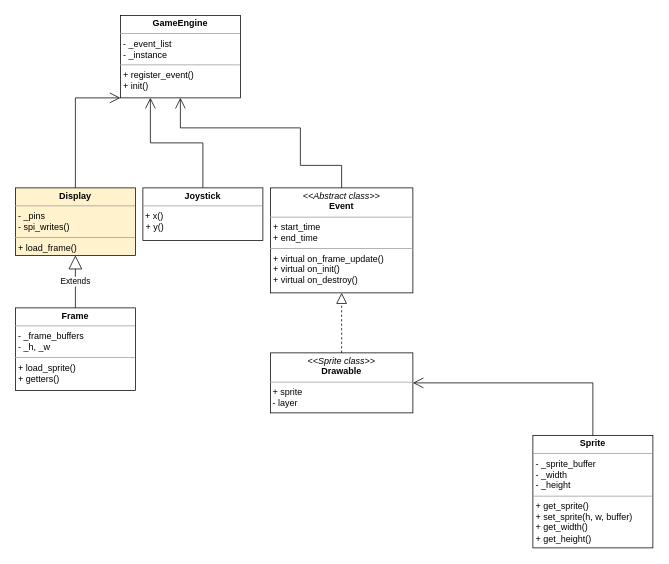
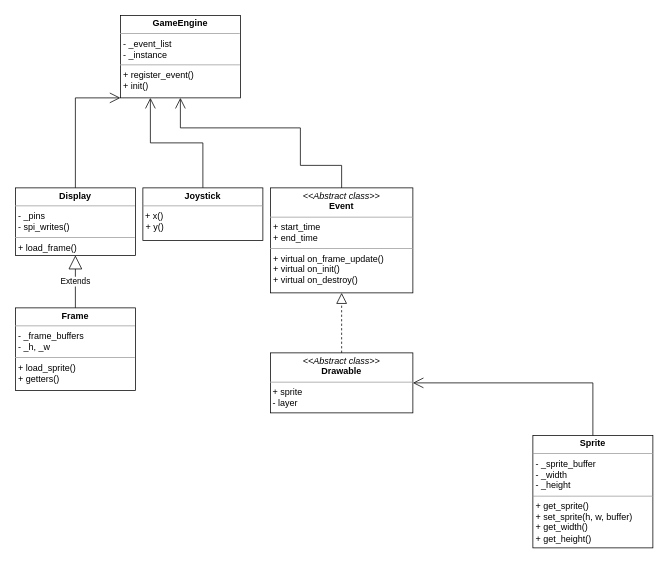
  <mxCell id="0" />
  <mxCell id="1" parent="0" />
  <mxCell id="2" value="&lt;p style=&quot;margin:0px;margin-top:4px;text-align:center;&quot;&gt;&lt;b&gt;GameEngine&lt;/b&gt;&lt;/p&gt;&lt;hr size=&quot;1&quot;&gt;&lt;p style=&quot;margin:0px;margin-left:4px;&quot;&gt;- _event_list&lt;/p&gt;&lt;p style=&quot;margin:0px;margin-left:4px;&quot;&gt;- _instance&lt;br&gt;&lt;/p&gt;&lt;hr size=&quot;1&quot;&gt;&lt;p style=&quot;margin:0px;margin-left:4px;&quot;&gt;+ register_event()&lt;/p&gt;&lt;p style=&quot;margin:0px;margin-left:4px;&quot;&gt;+ init()&lt;br&gt;&lt;/p&gt;" style="verticalAlign=top;align=left;overflow=fill;fontSize=12;fontFamily=Helvetica;html=1;" vertex="1" parent="1"><mxGeometry x="160" y="20" width="160" height="110" as="geometry" /></mxCell>
  <mxCell id="3" value="" style="endArrow=open;endFill=1;endSize=12;html=1;rounded=0;entryX=0;entryY=1;entryDx=0;entryDy=0;exitX=0.5;exitY=0;exitDx=0;exitDy=0;" edge="1" parent="1" source="4" target="2"><mxGeometry width="160" relative="1" as="geometry"><mxPoint x="60" y="220" as="sourcePoint" /><mxPoint x="240" y="310" as="targetPoint" /><Array as="points"><mxPoint x="100" y="130" /></Array></mxGeometry></mxCell>
- <mxCell id="4" value="&lt;p style=&quot;margin:0px;margin-top:4px;text-align:center;&quot;&gt;&lt;b&gt;Display&lt;/b&gt;&lt;/p&gt;&lt;hr size=&quot;1&quot;&gt;&lt;p style=&quot;margin:0px;margin-left:4px;&quot;&gt;- _pins&lt;/p&gt;&lt;p style=&quot;margin:0px;margin-left:4px;&quot;&gt;- spi_writes()&lt;/p&gt;&lt;hr size=&quot;1&quot;&gt;&lt;p style=&quot;margin:0px;margin-left:4px;&quot;&gt;+ load_frame()&lt;br&gt;&lt;/p&gt;" style="verticalAlign=top;align=left;overflow=fill;fontSize=12;fontFamily=Helvetica;html=1;fillColor=#fff2cc;" vertex="1" parent="1"><mxGeometry x="20" y="250" width="160" height="90" as="geometry" /></mxCell>
+ <mxCell id="4" value="&lt;p style=&quot;margin:0px;margin-top:4px;text-align:center;&quot;&gt;&lt;b&gt;Display&lt;/b&gt;&lt;/p&gt;&lt;hr size=&quot;1&quot;&gt;&lt;p style=&quot;margin:0px;margin-left:4px;&quot;&gt;- _pins&lt;/p&gt;&lt;p style=&quot;margin:0px;margin-left:4px;&quot;&gt;- spi_writes()&lt;/p&gt;&lt;hr size=&quot;1&quot;&gt;&lt;p style=&quot;margin:0px;margin-left:4px;&quot;&gt;+ load_frame()&lt;br&gt;&lt;/p&gt;" style="verticalAlign=top;align=left;overflow=fill;fontSize=12;fontFamily=Helvetica;html=1;" vertex="1" parent="1"><mxGeometry x="20" y="250" width="160" height="90" as="geometry" /></mxCell>
  <mxCell id="5" value="Extends" style="endArrow=block;endSize=16;endFill=0;html=1;rounded=0;entryX=0.5;entryY=1;entryDx=0;entryDy=0;exitX=0.5;exitY=0;exitDx=0;exitDy=0;" edge="1" parent="1" source="6" target="4"><mxGeometry width="160" relative="1" as="geometry"><mxPoint x="50" y="380" as="sourcePoint" /><mxPoint x="150" y="380" as="targetPoint" /><mxPoint as="offset" /></mxGeometry></mxCell>
  <mxCell id="6" value="&lt;p style=&quot;margin:0px;margin-top:4px;text-align:center;&quot;&gt;&lt;b&gt;Frame&lt;/b&gt;&lt;/p&gt;&lt;hr size=&quot;1&quot;&gt;&lt;p style=&quot;margin:0px;margin-left:4px;&quot;&gt;- _frame_buffers&lt;/p&gt;&lt;p style=&quot;margin:0px;margin-left:4px;&quot;&gt;- _h, _w&lt;br&gt;&lt;/p&gt;&lt;hr size=&quot;1&quot;&gt;&lt;p style=&quot;margin:0px;margin-left:4px;&quot;&gt;+ load_sprite()&lt;/p&gt;&lt;p style=&quot;margin:0px;margin-left:4px;&quot;&gt;+ getters()&lt;br&gt;&lt;/p&gt;" style="verticalAlign=top;align=left;overflow=fill;fontSize=12;fontFamily=Helvetica;html=1;" vertex="1" parent="1"><mxGeometry x="20" y="410" width="160" height="110" as="geometry" /></mxCell>
  <mxCell id="7" value="" style="endArrow=open;endFill=1;endSize=12;html=1;rounded=0;exitX=0.5;exitY=0;exitDx=0;exitDy=0;entryX=0.25;entryY=1;entryDx=0;entryDy=0;" edge="1" parent="1" source="8" target="2"><mxGeometry width="160" relative="1" as="geometry"><mxPoint x="355" y="250" as="sourcePoint" /><mxPoint x="240" y="130" as="targetPoint" /><Array as="points"><mxPoint x="270" y="190" /><mxPoint x="200" y="190" /></Array></mxGeometry></mxCell>
  <mxCell id="8" value="&lt;p style=&quot;margin:0px;margin-top:4px;text-align:center;&quot;&gt;&lt;b&gt;Joystick&lt;/b&gt;&lt;/p&gt;&lt;hr size=&quot;1&quot;&gt;&lt;div&gt;&amp;nbsp;+ x()&lt;/div&gt;&lt;p style=&quot;margin:0px;margin-left:4px;&quot;&gt;+ y()&lt;br&gt;&lt;/p&gt;" style="verticalAlign=top;align=left;overflow=fill;fontSize=12;fontFamily=Helvetica;html=1;" vertex="1" parent="1"><mxGeometry x="190" y="250" width="160" height="70" as="geometry" /></mxCell>
  <mxCell id="9" value="&lt;p style=&quot;margin:0px;margin-top:4px;text-align:center;&quot;&gt;&lt;i&gt;&amp;lt;&amp;lt;Abstract class&amp;gt;&amp;gt;&lt;/i&gt;&lt;br&gt;&lt;b&gt;Event&lt;/b&gt;&lt;br&gt;&lt;/p&gt;&lt;hr size=&quot;1&quot;&gt;&lt;p style=&quot;margin:0px;margin-left:4px;&quot;&gt;+ start_time&lt;br&gt;+ end_time&lt;/p&gt;&lt;hr size=&quot;1&quot;&gt;&lt;p style=&quot;margin:0px;margin-left:4px;&quot;&gt;+ virtual on_frame_update()&lt;br&gt;+ virtual on_init()&lt;/p&gt;&lt;p style=&quot;margin:0px;margin-left:4px;&quot;&gt;+ virtual on_destroy()&lt;br&gt;&lt;/p&gt;" style="verticalAlign=top;align=left;overflow=fill;fontSize=12;fontFamily=Helvetica;html=1;" vertex="1" parent="1"><mxGeometry x="360" y="250" width="190" height="140" as="geometry" /></mxCell>
  <mxCell id="10" value="" style="endArrow=open;endFill=1;endSize=12;html=1;rounded=0;entryX=0.5;entryY=1;entryDx=0;entryDy=0;exitX=0.5;exitY=0;exitDx=0;exitDy=0;" edge="1" parent="1" source="9" target="2"><mxGeometry width="160" relative="1" as="geometry"><mxPoint x="360" y="110" as="sourcePoint" /><mxPoint x="520" y="110" as="targetPoint" /><Array as="points"><mxPoint x="455" y="220" /><mxPoint x="400" y="220" /><mxPoint x="400" y="170" /><mxPoint x="240" y="170" /></Array></mxGeometry></mxCell>
- <mxCell id="11" value="&lt;p style=&quot;margin:0px;margin-top:4px;text-align:center;&quot;&gt;&lt;i&gt;&amp;lt;&amp;lt;Sprite class&amp;gt;&amp;gt;&lt;/i&gt;&lt;br&gt;&lt;b&gt;Drawable&lt;/b&gt;&lt;br&gt;&lt;/p&gt;&lt;hr size=&quot;1&quot;&gt;&lt;div&gt;&amp;nbsp;+ sprite&lt;/div&gt;&lt;div&gt;&amp;nbsp;- layer&lt;br&gt;&lt;/div&gt;" style="verticalAlign=top;align=left;overflow=fill;fontSize=12;fontFamily=Helvetica;html=1;" vertex="1" parent="1"><mxGeometry x="360" y="470" width="190" height="80" as="geometry" /></mxCell>
+ <mxCell id="11" value="&lt;p style=&quot;margin:0px;margin-top:4px;text-align:center;&quot;&gt;&lt;i&gt;&amp;lt;&amp;lt;Abstract class&amp;gt;&amp;gt;&lt;/i&gt;&lt;br&gt;&lt;b&gt;Drawable&lt;/b&gt;&lt;br&gt;&lt;/p&gt;&lt;hr size=&quot;1&quot;&gt;&lt;div&gt;&amp;nbsp;+ sprite&lt;/div&gt;&lt;div&gt;&amp;nbsp;- layer&lt;br&gt;&lt;/div&gt;" style="verticalAlign=top;align=left;overflow=fill;fontSize=12;fontFamily=Helvetica;html=1;" vertex="1" parent="1"><mxGeometry x="360" y="470" width="190" height="80" as="geometry" /></mxCell>
  <mxCell id="12" value="" style="endArrow=block;dashed=1;endFill=0;endSize=12;html=1;rounded=0;entryX=0.5;entryY=1;entryDx=0;entryDy=0;exitX=0.5;exitY=0;exitDx=0;exitDy=0;" edge="1" parent="1" source="11" target="9"><mxGeometry width="160" relative="1" as="geometry"><mxPoint x="350" y="470" as="sourcePoint" /><mxPoint x="510" y="470" as="targetPoint" /></mxGeometry></mxCell>
  <mxCell id="13" value="&lt;p style=&quot;margin:0px;margin-top:4px;text-align:center;&quot;&gt;&lt;b&gt;Sprite&lt;/b&gt;&lt;br&gt;&lt;/p&gt;&lt;hr size=&quot;1&quot;&gt;&lt;p style=&quot;margin:0px;margin-left:4px;&quot;&gt;- _sprite_buffer&lt;/p&gt;&lt;p style=&quot;margin:0px;margin-left:4px;&quot;&gt;- _width&lt;/p&gt;&lt;p style=&quot;margin:0px;margin-left:4px;&quot;&gt;- _height&lt;br&gt;&lt;/p&gt;&lt;hr size=&quot;1&quot;&gt;&lt;p style=&quot;margin:0px;margin-left:4px;&quot;&gt;+ get_sprite()&lt;/p&gt;&lt;p style=&quot;margin:0px;margin-left:4px;&quot;&gt;+ set_sprite(h, w, buffer)&lt;/p&gt;&lt;p style=&quot;margin:0px;margin-left:4px;&quot;&gt;+ get_width()&lt;/p&gt;&lt;p style=&quot;margin:0px;margin-left:4px;&quot;&gt;+ get_height()&lt;br&gt;&lt;/p&gt;" style="verticalAlign=top;align=left;overflow=fill;fontSize=12;fontFamily=Helvetica;html=1;" vertex="1" parent="1"><mxGeometry x="710" y="580" width="160" height="150" as="geometry" /></mxCell>
  <mxCell id="14" value="" style="endArrow=open;endFill=1;endSize=12;html=1;rounded=0;entryX=1;entryY=0.5;entryDx=0;entryDy=0;exitX=0.5;exitY=0;exitDx=0;exitDy=0;" edge="1" parent="1" source="13" target="11"><mxGeometry width="160" relative="1" as="geometry"><mxPoint x="650" y="640" as="sourcePoint" /><mxPoint x="810" y="640" as="targetPoint" /><Array as="points"><mxPoint x="790" y="510" /></Array></mxGeometry></mxCell>
